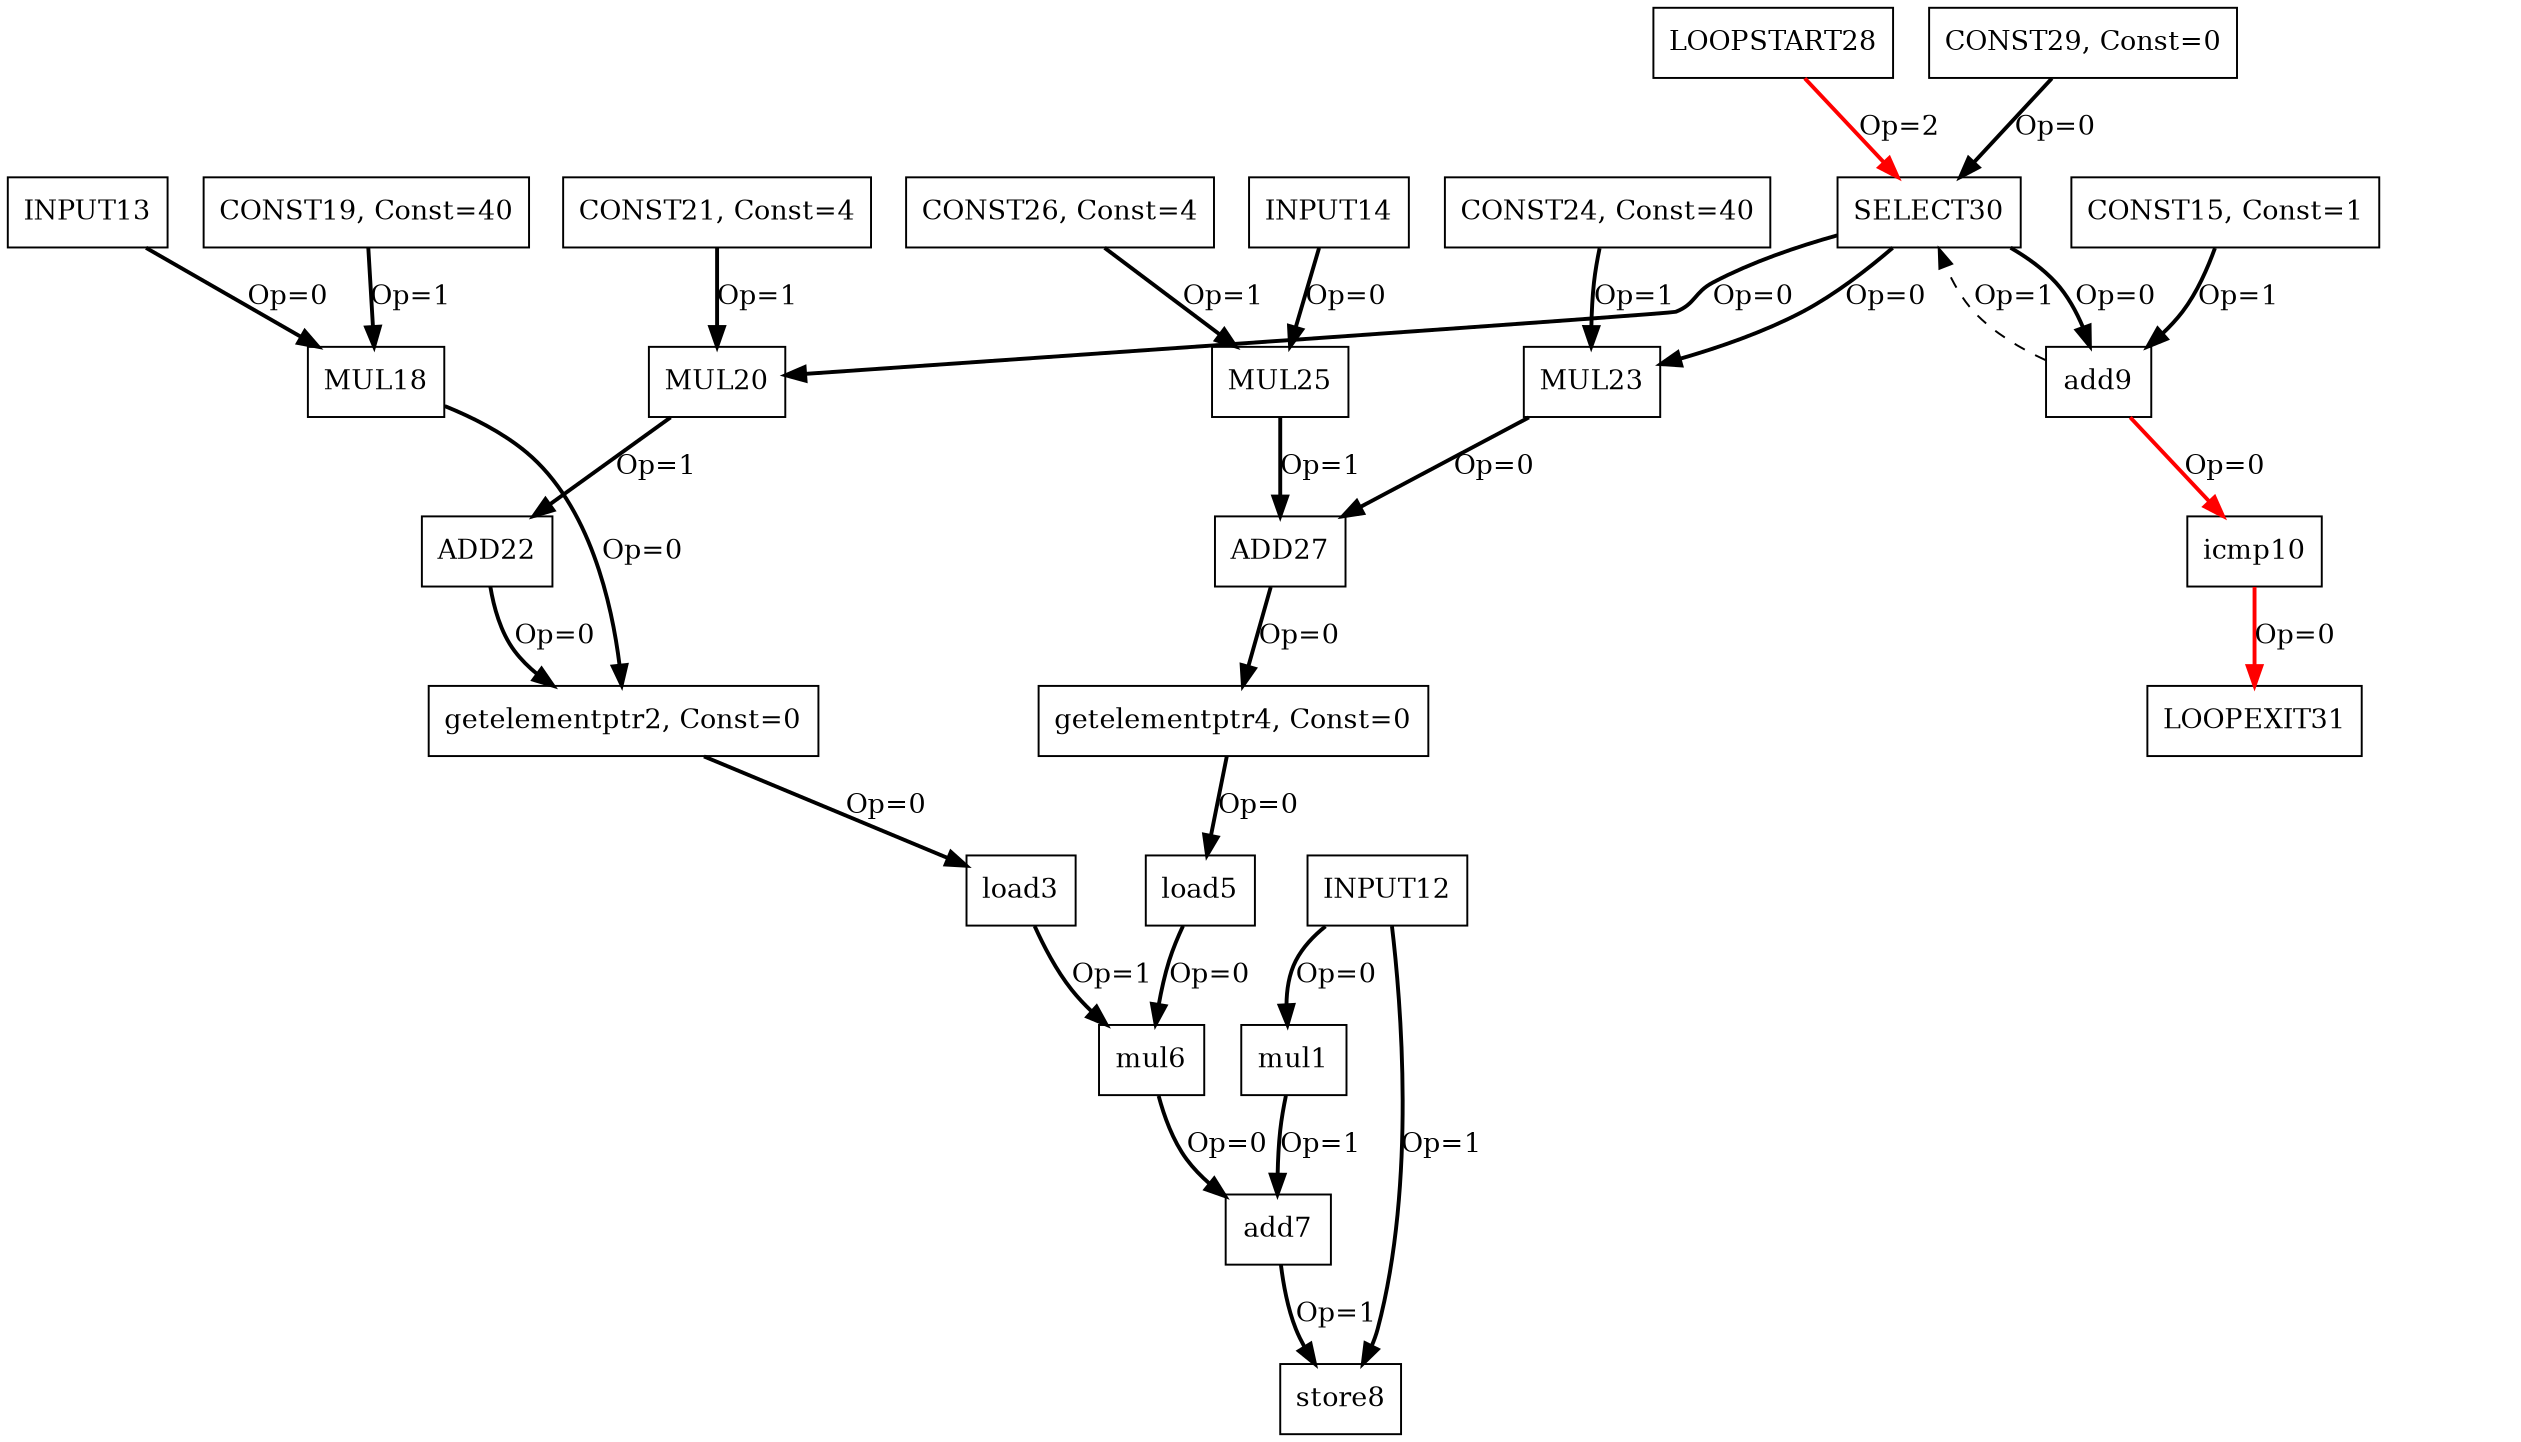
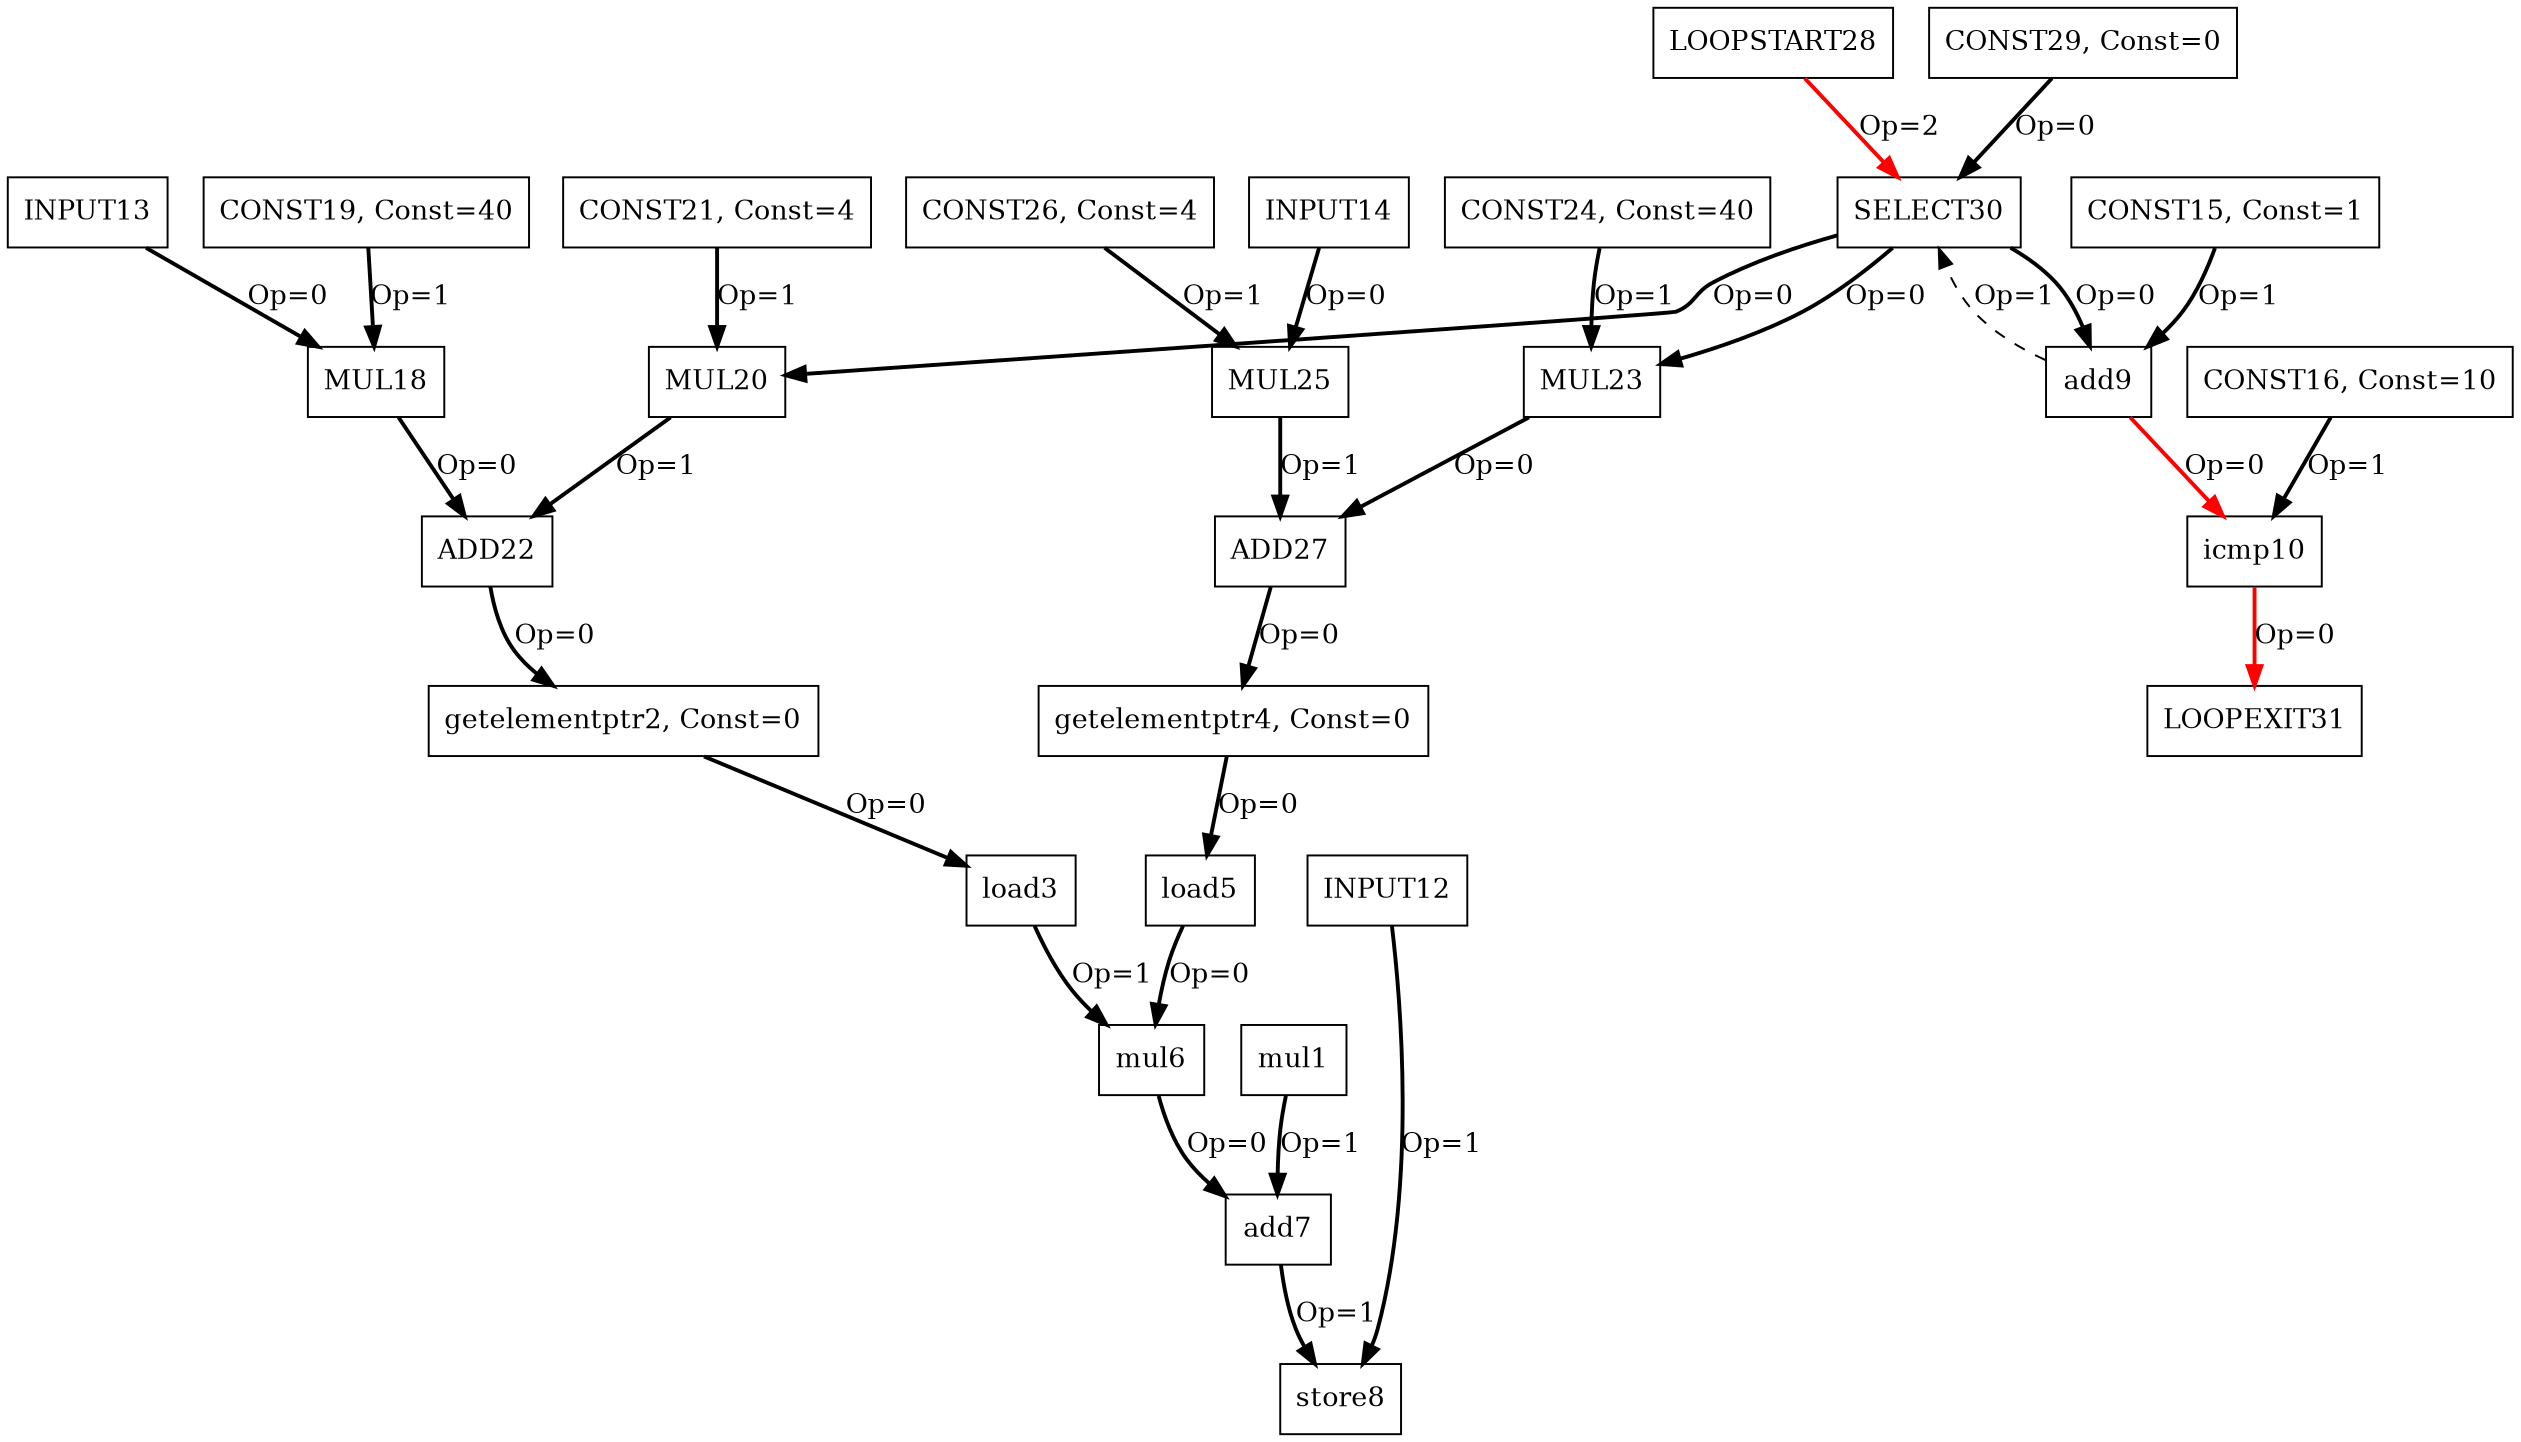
  digraph {
    fontname="DejaVu Serif"
    node [color=black fontname="DejaVu Serif" shape=box]
    edge [color=black fontname="DejaVu Serif" style=bold]
    n1 [label=mul1]
    n2 [label=add7]
    n3 [label=store8]
    n4 [label="getelementptr2, Const=0"]
    n5 [label=load3]
    n6 [label=mul6]
    n7 [label="getelementptr4, Const=0"]
    n8 [label=load5]
    n9 [label=add9]
    n10 [label=icmp10]
    n11 [label=SELECT30]
    n12 [label=LOOPEXIT31]
    n13 [label=MUL20]
    n14 [label=MUL23]
    n15 [label=INPUT12]
    n16 [label=INPUT13]
    n17 [label=MUL18]
    n18 [label=ADD22]
    n19 [label=INPUT14]
    n20 [label=MUL25]
    n21 [label=ADD27]
    n22 [label="CONST15, Const=1"]
+   n23 [label="CONST16, Const=10"]
    n24 [label="CONST19, Const=40"]
    n25 [label="CONST21, Const=4"]
    n26 [label="CONST24, Const=40"]
    n27 [label="CONST26, Const=4"]
    n28 [label=LOOPSTART28]
    n29 [label="CONST29, Const=0"]
    n1 -> n2 [label="Op=1"]
    n2 -> n3 [label="Op=1"]
    n4 -> n5 [label="Op=0"]
    n5 -> n6 [label="Op=1"]
    n6 -> n2 [label="Op=0"]
    n7 -> n8 [label="Op=0"]
    n8 -> n6 [label="Op=0"]
    n9 -> n10 [color=red label="Op=0"]
    n9 -> n11 [label="Op=1" style=dashed]
    n10 -> n12 [color=red label="Op=0"]
    n11 -> n9 [label="Op=0"]
    n11 -> n13 [label="Op=0"]
    n11 -> n14 [label="Op=0"]
    n13 -> n18 [label="Op=1"]
    n14 -> n21 [label="Op=0"]
-   n15 -> n1 [label="Op=0"]
    n15 -> n3 [label="Op=1"]
    n16 -> n17 [label="Op=0"]
-   n17 -> n4 [label="Op=0"]
+   n17 -> n18 [label="Op=0"]
    n18 -> n4 [label="Op=0"]
    n19 -> n20 [label="Op=0"]
    n20 -> n21 [label="Op=1"]
    n21 -> n7 [label="Op=0"]
    n22 -> n9 [label="Op=1"]
+   n23 -> n10 [label="Op=1"]
    n24 -> n17 [label="Op=1"]
    n25 -> n13 [label="Op=1"]
    n26 -> n14 [label="Op=1"]
    n27 -> n20 [label="Op=1"]
    n28 -> n11 [color=red label="Op=2"]
    n29 -> n11 [label="Op=0"]
  }
